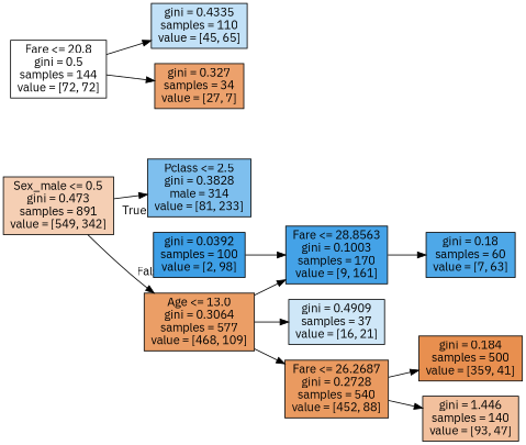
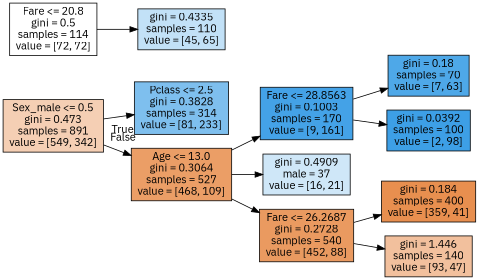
  digraph {
    fontname="IBM Plex Sans"
    rankdir=LR
    node [color=black fontname="IBM Plex Sans" shape=box style=filled]
    edge [fontname="IBM Plex Sans"]
    n1 [fillcolor="#e5813960" label="Sex_male <= 0.5\ngini = 0.473\nsamples = 891\nvalue = [549, 342]"]
-   n2 [fillcolor="#399de5a6" label="Pclass <= 2.5\ngini = 0.3828\nmale = 314\nvalue = [81, 233]"]
-   n3 [fillcolor="#e58139c4" label="Age <= 13.0\ngini = 0.3064\nsamples = 577\nvalue = [468, 109]"]
+   n2 [fillcolor="#399de5a6" label="Pclass <= 2.5\ngini = 0.3828\nsamples = 314\nvalue = [81, 233]"]
+   n3 [fillcolor="#e58139c4" label="Age <= 13.0\ngini = 0.3064\nsamples = 527\nvalue = [468, 109]"]
    n4 [fillcolor="#399de5f1" label="Fare <= 28.8563\ngini = 0.1003\nsamples = 170\nvalue = [9, 161]"]
-   n5 [fillcolor="#399de53d" label="gini = 0.4909\nsamples = 37\nvalue = [16, 21]"]
+   n5 [fillcolor="#399de53d" label="gini = 0.4909\nmale = 37\nvalue = [16, 21]"]
    n6 [fillcolor="#e58139cd" label="Fare <= 26.2687\ngini = 0.2728\nsamples = 540\nvalue = [452, 88]"]
-   n7 [fillcolor="#399de5e3" label="gini = 0.18\nsamples = 60\nvalue = [7, 63]"]
+   n7 [fillcolor="#399de5e3" label="gini = 0.18\nsamples = 70\nvalue = [7, 63]"]
    n8 [fillcolor="#399de5fa" label="gini = 0.0392\nsamples = 100\nvalue = [2, 98]"]
-   n9 [fillcolor="#e5813900" label="Fare <= 20.8\ngini = 0.5\nsamples = 144\nvalue = [72, 72]"]
+   n9 [fillcolor="#e5813900" label="Fare <= 20.8\ngini = 0.5\nsamples = 114\nvalue = [72, 72]"]
    n10 [fillcolor="#399de54e" label="gini = 0.4335\nsamples = 110\nvalue = [45, 65]"]
-   n11 [fillcolor="#e58139bd" label="gini = 0.327\nsamples = 34\nvalue = [27, 7]"]
-   n12 [fillcolor="#e58139e2" label="gini = 0.184\nsamples = 500\nvalue = [359, 41]"]
+   n12 [fillcolor="#e58139e2" label="gini = 0.184\nsamples = 400\nvalue = [359, 41]"]
    n13 [fillcolor="#e581397e" label="gini = 1.446\nsamples = 140\nvalue = [93, 47]"]
    n1 -> n2 [headlabel=True labelangle=45 labeldistance=2.5]
    n1 -> n3 [headlabel=False labelangle=-45 labeldistance=2.5]
    n3 -> n4
    n3 -> n5
    n3 -> n6
    n4 -> n7
-   n8 -> n4
+   n4 -> n8
    n6 -> n12
    n6 -> n13
    n9 -> n10
-   n9 -> n11
  }
